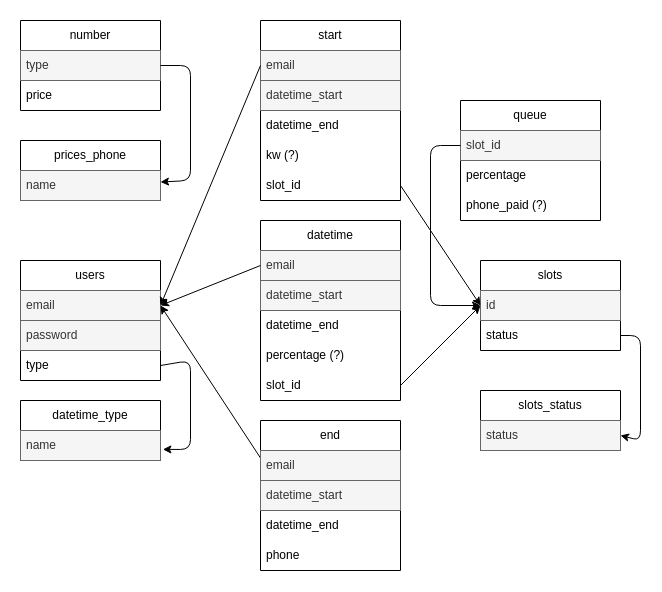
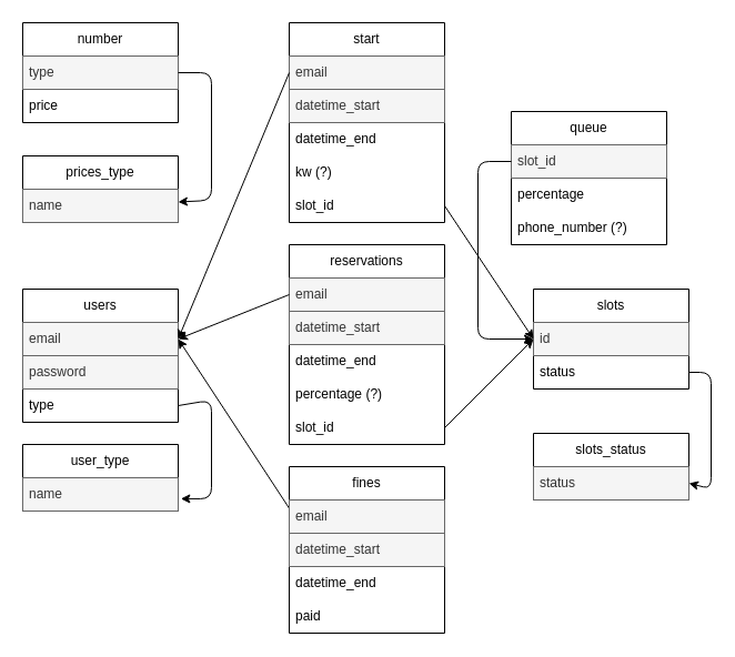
  <mxCell id="0" />
  <mxCell id="1" parent="0" />
  <mxCell id="2" value="users" style="swimlane;fontStyle=0;childLayout=stackLayout;horizontal=1;startSize=30;horizontalStack=0;resizeParent=1;resizeParentMax=0;resizeLast=0;collapsible=1;marginBottom=0;whiteSpace=wrap;html=1;" vertex="1" parent="1"><mxGeometry x="20" y="260" width="140" height="120" as="geometry" /></mxCell>
  <mxCell id="3" value="email" style="text;strokeColor=#666666;fillColor=#f5f5f5;align=left;verticalAlign=middle;spacingLeft=4;spacingRight=4;overflow=hidden;points=[[0,0.5],[1,0.5]];portConstraint=eastwest;rotatable=0;whiteSpace=wrap;html=1;fontColor=#333333;" vertex="1" parent="2"><mxGeometry y="30" width="140" height="30" as="geometry" /></mxCell>
  <mxCell id="4" value="password" style="text;strokeColor=#666666;fillColor=#f5f5f5;align=left;verticalAlign=middle;spacingLeft=4;spacingRight=4;overflow=hidden;points=[[0,0.5],[1,0.5]];portConstraint=eastwest;rotatable=0;whiteSpace=wrap;html=1;fontColor=#333333;" vertex="1" parent="2"><mxGeometry y="60" width="140" height="30" as="geometry" /></mxCell>
  <mxCell id="5" value="type" style="text;strokeColor=none;fillColor=none;align=left;verticalAlign=middle;spacingLeft=4;spacingRight=4;overflow=hidden;points=[[0,0.5],[1,0.5]];portConstraint=eastwest;rotatable=0;whiteSpace=wrap;html=1;" vertex="1" parent="2"><mxGeometry y="90" width="140" height="30" as="geometry" /></mxCell>
- <mxCell id="6" value="datetime_type" style="swimlane;fontStyle=0;childLayout=stackLayout;horizontal=1;startSize=30;horizontalStack=0;resizeParent=1;resizeParentMax=0;resizeLast=0;collapsible=1;marginBottom=0;whiteSpace=wrap;html=1;" vertex="1" parent="1"><mxGeometry x="20" y="400" width="140" height="60" as="geometry" /></mxCell>
+ <mxCell id="6" value="user_type" style="swimlane;fontStyle=0;childLayout=stackLayout;horizontal=1;startSize=30;horizontalStack=0;resizeParent=1;resizeParentMax=0;resizeLast=0;collapsible=1;marginBottom=0;whiteSpace=wrap;html=1;" vertex="1" parent="1"><mxGeometry x="20" y="400" width="140" height="60" as="geometry" /></mxCell>
  <mxCell id="7" value="name" style="text;strokeColor=#666666;fillColor=#f5f5f5;align=left;verticalAlign=middle;spacingLeft=4;spacingRight=4;overflow=hidden;points=[[0,0.5],[1,0.5]];portConstraint=eastwest;rotatable=0;whiteSpace=wrap;html=1;fontColor=#333333;" vertex="1" parent="6"><mxGeometry y="30" width="140" height="30" as="geometry" /></mxCell>
  <mxCell id="8" style="edgeStyle=none;html=1;exitX=1;exitY=0.5;exitDx=0;exitDy=0;entryX=1.017;entryY=0.63;entryDx=0;entryDy=0;entryPerimeter=0;" edge="1" parent="1" source="5" target="7"><mxGeometry relative="1" as="geometry"><Array as="points"><mxPoint x="190" y="360" /><mxPoint x="190" y="449" /></Array></mxGeometry></mxCell>
  <mxCell id="9" value="slots_status" style="swimlane;fontStyle=0;childLayout=stackLayout;horizontal=1;startSize=30;horizontalStack=0;resizeParent=1;resizeParentMax=0;resizeLast=0;collapsible=1;marginBottom=0;whiteSpace=wrap;html=1;" vertex="1" parent="1"><mxGeometry x="480" y="390" width="140" height="60" as="geometry" /></mxCell>
  <mxCell id="10" value="status" style="text;strokeColor=#666666;fillColor=#f5f5f5;align=left;verticalAlign=middle;spacingLeft=4;spacingRight=4;overflow=hidden;points=[[0,0.5],[1,0.5]];portConstraint=eastwest;rotatable=0;whiteSpace=wrap;html=1;fontColor=#333333;" vertex="1" parent="9"><mxGeometry y="30" width="140" height="30" as="geometry" /></mxCell>
  <mxCell id="11" value="slots" style="swimlane;fontStyle=0;childLayout=stackLayout;horizontal=1;startSize=30;horizontalStack=0;resizeParent=1;resizeParentMax=0;resizeLast=0;collapsible=1;marginBottom=0;whiteSpace=wrap;html=1;" vertex="1" parent="1"><mxGeometry x="480" y="260" width="140" height="90" as="geometry" /></mxCell>
  <mxCell id="12" value="id" style="text;strokeColor=#666666;fillColor=#f5f5f5;align=left;verticalAlign=middle;spacingLeft=4;spacingRight=4;overflow=hidden;points=[[0,0.5],[1,0.5]];portConstraint=eastwest;rotatable=0;whiteSpace=wrap;html=1;fontColor=#333333;" vertex="1" parent="11"><mxGeometry y="30" width="140" height="30" as="geometry" /></mxCell>
  <mxCell id="13" value="status" style="text;strokeColor=none;fillColor=none;align=left;verticalAlign=middle;spacingLeft=4;spacingRight=4;overflow=hidden;points=[[0,0.5],[1,0.5]];portConstraint=eastwest;rotatable=0;whiteSpace=wrap;html=1;" vertex="1" parent="11"><mxGeometry y="60" width="140" height="30" as="geometry" /></mxCell>
  <mxCell id="14" style="edgeStyle=none;html=1;exitX=1;exitY=0.5;exitDx=0;exitDy=0;entryX=1;entryY=0.5;entryDx=0;entryDy=0;" edge="1" parent="1" source="13" target="10"><mxGeometry relative="1" as="geometry"><Array as="points"><mxPoint x="640" y="335" /><mxPoint x="640" y="440" /></Array></mxGeometry></mxCell>
  <mxCell id="15" value="start" style="swimlane;fontStyle=0;childLayout=stackLayout;horizontal=1;startSize=30;horizontalStack=0;resizeParent=1;resizeParentMax=0;resizeLast=0;collapsible=1;marginBottom=0;whiteSpace=wrap;html=1;" vertex="1" parent="1"><mxGeometry x="260" y="20" width="140" height="180" as="geometry" /></mxCell>
  <mxCell id="16" value="email" style="text;strokeColor=#666666;fillColor=#f5f5f5;align=left;verticalAlign=middle;spacingLeft=4;spacingRight=4;overflow=hidden;points=[[0,0.5],[1,0.5]];portConstraint=eastwest;rotatable=0;whiteSpace=wrap;html=1;fontColor=#333333;" vertex="1" parent="15"><mxGeometry y="30" width="140" height="30" as="geometry" /></mxCell>
  <mxCell id="17" value="datetime_start" style="text;strokeColor=#666666;fillColor=#f5f5f5;align=left;verticalAlign=middle;spacingLeft=4;spacingRight=4;overflow=hidden;points=[[0,0.5],[1,0.5]];portConstraint=eastwest;rotatable=0;whiteSpace=wrap;html=1;fontColor=#333333;" vertex="1" parent="15"><mxGeometry y="60" width="140" height="30" as="geometry" /></mxCell>
  <mxCell id="18" value="datetime_end" style="text;strokeColor=none;fillColor=none;align=left;verticalAlign=middle;spacingLeft=4;spacingRight=4;overflow=hidden;points=[[0,0.5],[1,0.5]];portConstraint=eastwest;rotatable=0;whiteSpace=wrap;html=1;" vertex="1" parent="15"><mxGeometry y="90" width="140" height="30" as="geometry" /></mxCell>
  <mxCell id="19" value="kw (?)" style="text;strokeColor=none;fillColor=none;align=left;verticalAlign=middle;spacingLeft=4;spacingRight=4;overflow=hidden;points=[[0,0.5],[1,0.5]];portConstraint=eastwest;rotatable=0;whiteSpace=wrap;html=1;" vertex="1" parent="15"><mxGeometry y="120" width="140" height="30" as="geometry" /></mxCell>
  <mxCell id="20" value="slot_id" style="text;strokeColor=none;fillColor=none;align=left;verticalAlign=middle;spacingLeft=4;spacingRight=4;overflow=hidden;points=[[0,0.5],[1,0.5]];portConstraint=eastwest;rotatable=0;whiteSpace=wrap;html=1;" vertex="1" parent="15"><mxGeometry y="150" width="140" height="30" as="geometry" /></mxCell>
- <mxCell id="21" value="datetime" style="swimlane;fontStyle=0;childLayout=stackLayout;horizontal=1;startSize=30;horizontalStack=0;resizeParent=1;resizeParentMax=0;resizeLast=0;collapsible=1;marginBottom=0;whiteSpace=wrap;html=1;" vertex="1" parent="1"><mxGeometry x="260" y="220" width="140" height="180" as="geometry" /></mxCell>
+ <mxCell id="21" value="reservations" style="swimlane;fontStyle=0;childLayout=stackLayout;horizontal=1;startSize=30;horizontalStack=0;resizeParent=1;resizeParentMax=0;resizeLast=0;collapsible=1;marginBottom=0;whiteSpace=wrap;html=1;" vertex="1" parent="1"><mxGeometry x="260" y="220" width="140" height="180" as="geometry" /></mxCell>
  <mxCell id="22" value="email" style="text;strokeColor=#666666;fillColor=#f5f5f5;align=left;verticalAlign=middle;spacingLeft=4;spacingRight=4;overflow=hidden;points=[[0,0.5],[1,0.5]];portConstraint=eastwest;rotatable=0;whiteSpace=wrap;html=1;fontColor=#333333;" vertex="1" parent="21"><mxGeometry y="30" width="140" height="30" as="geometry" /></mxCell>
  <mxCell id="23" value="datetime_start" style="text;strokeColor=#666666;fillColor=#f5f5f5;align=left;verticalAlign=middle;spacingLeft=4;spacingRight=4;overflow=hidden;points=[[0,0.5],[1,0.5]];portConstraint=eastwest;rotatable=0;whiteSpace=wrap;html=1;fontColor=#333333;" vertex="1" parent="21"><mxGeometry y="60" width="140" height="30" as="geometry" /></mxCell>
  <mxCell id="24" value="datetime_end" style="text;strokeColor=none;fillColor=none;align=left;verticalAlign=middle;spacingLeft=4;spacingRight=4;overflow=hidden;points=[[0,0.5],[1,0.5]];portConstraint=eastwest;rotatable=0;whiteSpace=wrap;html=1;" vertex="1" parent="21"><mxGeometry y="90" width="140" height="30" as="geometry" /></mxCell>
  <mxCell id="25" value="percentage (?)" style="text;strokeColor=none;fillColor=none;align=left;verticalAlign=middle;spacingLeft=4;spacingRight=4;overflow=hidden;points=[[0,0.5],[1,0.5]];portConstraint=eastwest;rotatable=0;whiteSpace=wrap;html=1;" vertex="1" parent="21"><mxGeometry y="120" width="140" height="30" as="geometry" /></mxCell>
  <mxCell id="26" value="slot_id" style="text;strokeColor=none;fillColor=none;align=left;verticalAlign=middle;spacingLeft=4;spacingRight=4;overflow=hidden;points=[[0,0.5],[1,0.5]];portConstraint=eastwest;rotatable=0;whiteSpace=wrap;html=1;" vertex="1" parent="21"><mxGeometry y="150" width="140" height="30" as="geometry" /></mxCell>
- <mxCell id="27" value="prices_phone" style="swimlane;fontStyle=0;childLayout=stackLayout;horizontal=1;startSize=30;horizontalStack=0;resizeParent=1;resizeParentMax=0;resizeLast=0;collapsible=1;marginBottom=0;whiteSpace=wrap;html=1;" vertex="1" parent="1"><mxGeometry x="20" y="140" width="140" height="60" as="geometry" /></mxCell>
+ <mxCell id="27" value="prices_type" style="swimlane;fontStyle=0;childLayout=stackLayout;horizontal=1;startSize=30;horizontalStack=0;resizeParent=1;resizeParentMax=0;resizeLast=0;collapsible=1;marginBottom=0;whiteSpace=wrap;html=1;" vertex="1" parent="1"><mxGeometry x="20" y="140" width="140" height="60" as="geometry" /></mxCell>
  <mxCell id="28" value="name" style="text;strokeColor=#666666;fillColor=#f5f5f5;align=left;verticalAlign=middle;spacingLeft=4;spacingRight=4;overflow=hidden;points=[[0,0.5],[1,0.5]];portConstraint=eastwest;rotatable=0;whiteSpace=wrap;html=1;fontColor=#333333;" vertex="1" parent="27"><mxGeometry y="30" width="140" height="30" as="geometry" /></mxCell>
  <mxCell id="29" value="number" style="swimlane;fontStyle=0;childLayout=stackLayout;horizontal=1;startSize=30;horizontalStack=0;resizeParent=1;resizeParentMax=0;resizeLast=0;collapsible=1;marginBottom=0;whiteSpace=wrap;html=1;" vertex="1" parent="1"><mxGeometry x="20" y="20" width="140" height="90" as="geometry" /></mxCell>
  <mxCell id="30" value="type" style="text;strokeColor=#666666;fillColor=#f5f5f5;align=left;verticalAlign=middle;spacingLeft=4;spacingRight=4;overflow=hidden;points=[[0,0.5],[1,0.5]];portConstraint=eastwest;rotatable=0;whiteSpace=wrap;html=1;fontColor=#333333;" vertex="1" parent="29"><mxGeometry y="30" width="140" height="30" as="geometry" /></mxCell>
  <mxCell id="31" value="price" style="text;strokeColor=none;fillColor=none;align=left;verticalAlign=middle;spacingLeft=4;spacingRight=4;overflow=hidden;points=[[0,0.5],[1,0.5]];portConstraint=eastwest;rotatable=0;whiteSpace=wrap;html=1;" vertex="1" parent="29"><mxGeometry y="60" width="140" height="30" as="geometry" /></mxCell>
  <mxCell id="32" value="" style="edgeStyle=none;html=1;exitX=1;exitY=0.5;exitDx=0;exitDy=0;" edge="1" parent="1" source="30" target="28"><mxGeometry relative="1" as="geometry"><Array as="points"><mxPoint x="190" y="65" /><mxPoint x="190" y="180" /></Array></mxGeometry></mxCell>
  <mxCell id="33" style="edgeStyle=none;html=1;exitX=0;exitY=0.25;exitDx=0;exitDy=0;entryX=1;entryY=0.5;entryDx=0;entryDy=0;" edge="1" parent="1" source="34" target="3"><mxGeometry relative="1" as="geometry" /></mxCell>
- <mxCell id="34" value="end" style="swimlane;fontStyle=0;childLayout=stackLayout;horizontal=1;startSize=30;horizontalStack=0;resizeParent=1;resizeParentMax=0;resizeLast=0;collapsible=1;marginBottom=0;whiteSpace=wrap;html=1;" vertex="1" parent="1"><mxGeometry x="260" y="420" width="140" height="150" as="geometry" /></mxCell>
+ <mxCell id="34" value="fines" style="swimlane;fontStyle=0;childLayout=stackLayout;horizontal=1;startSize=30;horizontalStack=0;resizeParent=1;resizeParentMax=0;resizeLast=0;collapsible=1;marginBottom=0;whiteSpace=wrap;html=1;" vertex="1" parent="1"><mxGeometry x="260" y="420" width="140" height="150" as="geometry" /></mxCell>
  <mxCell id="35" value="email" style="text;strokeColor=#666666;fillColor=#f5f5f5;align=left;verticalAlign=middle;spacingLeft=4;spacingRight=4;overflow=hidden;points=[[0,0.5],[1,0.5]];portConstraint=eastwest;rotatable=0;whiteSpace=wrap;html=1;fontColor=#333333;" vertex="1" parent="34"><mxGeometry y="30" width="140" height="30" as="geometry" /></mxCell>
  <mxCell id="36" value="datetime_start" style="text;strokeColor=#666666;fillColor=#f5f5f5;align=left;verticalAlign=middle;spacingLeft=4;spacingRight=4;overflow=hidden;points=[[0,0.5],[1,0.5]];portConstraint=eastwest;rotatable=0;whiteSpace=wrap;html=1;fontColor=#333333;" vertex="1" parent="34"><mxGeometry y="60" width="140" height="30" as="geometry" /></mxCell>
  <mxCell id="37" value="datetime_end" style="text;strokeColor=none;fillColor=none;align=left;verticalAlign=middle;spacingLeft=4;spacingRight=4;overflow=hidden;points=[[0,0.5],[1,0.5]];portConstraint=eastwest;rotatable=0;whiteSpace=wrap;html=1;" vertex="1" parent="34"><mxGeometry y="90" width="140" height="30" as="geometry" /></mxCell>
- <mxCell id="38" value="phone" style="text;strokeColor=none;fillColor=none;align=left;verticalAlign=middle;spacingLeft=4;spacingRight=4;overflow=hidden;points=[[0,0.5],[1,0.5]];portConstraint=eastwest;rotatable=0;whiteSpace=wrap;html=1;" vertex="1" parent="34"><mxGeometry y="120" width="140" height="30" as="geometry" /></mxCell>
+ <mxCell id="38" value="paid" style="text;strokeColor=none;fillColor=none;align=left;verticalAlign=middle;spacingLeft=4;spacingRight=4;overflow=hidden;points=[[0,0.5],[1,0.5]];portConstraint=eastwest;rotatable=0;whiteSpace=wrap;html=1;" vertex="1" parent="34"><mxGeometry y="120" width="140" height="30" as="geometry" /></mxCell>
  <mxCell id="39" value="queue" style="swimlane;fontStyle=0;childLayout=stackLayout;horizontal=1;startSize=30;horizontalStack=0;resizeParent=1;resizeParentMax=0;resizeLast=0;collapsible=1;marginBottom=0;whiteSpace=wrap;html=1;" vertex="1" parent="1"><mxGeometry x="460" y="100" width="140" height="120" as="geometry" /></mxCell>
  <mxCell id="40" value="slot_id" style="text;strokeColor=#666666;fillColor=#f5f5f5;align=left;verticalAlign=middle;spacingLeft=4;spacingRight=4;overflow=hidden;points=[[0,0.5],[1,0.5]];portConstraint=eastwest;rotatable=0;whiteSpace=wrap;html=1;fontColor=#333333;" vertex="1" parent="39"><mxGeometry y="30" width="140" height="30" as="geometry" /></mxCell>
  <mxCell id="41" value="percentage" style="text;strokeColor=none;fillColor=none;align=left;verticalAlign=middle;spacingLeft=4;spacingRight=4;overflow=hidden;points=[[0,0.5],[1,0.5]];portConstraint=eastwest;rotatable=0;whiteSpace=wrap;html=1;" vertex="1" parent="39"><mxGeometry y="60" width="140" height="30" as="geometry" /></mxCell>
- <mxCell id="42" value="phone_paid (?)" style="text;strokeColor=none;fillColor=none;align=left;verticalAlign=middle;spacingLeft=4;spacingRight=4;overflow=hidden;points=[[0,0.5],[1,0.5]];portConstraint=eastwest;rotatable=0;whiteSpace=wrap;html=1;" vertex="1" parent="39"><mxGeometry y="90" width="140" height="30" as="geometry" /></mxCell>
+ <mxCell id="42" value="phone_number (?)" style="text;strokeColor=none;fillColor=none;align=left;verticalAlign=middle;spacingLeft=4;spacingRight=4;overflow=hidden;points=[[0,0.5],[1,0.5]];portConstraint=eastwest;rotatable=0;whiteSpace=wrap;html=1;" vertex="1" parent="39"><mxGeometry y="90" width="140" height="30" as="geometry" /></mxCell>
  <mxCell id="43" style="edgeStyle=none;html=1;exitX=0;exitY=0.5;exitDx=0;exitDy=0;entryX=1;entryY=0.5;entryDx=0;entryDy=0;" edge="1" parent="1" source="16" target="3"><mxGeometry relative="1" as="geometry" /></mxCell>
  <mxCell id="44" style="edgeStyle=none;html=1;exitX=0;exitY=0.5;exitDx=0;exitDy=0;entryX=1;entryY=0.5;entryDx=0;entryDy=0;" edge="1" parent="1" source="22" target="3"><mxGeometry relative="1" as="geometry" /></mxCell>
  <mxCell id="45" style="edgeStyle=none;html=1;exitX=1;exitY=0.5;exitDx=0;exitDy=0;entryX=0;entryY=0.5;entryDx=0;entryDy=0;" edge="1" parent="1" source="26" target="12"><mxGeometry relative="1" as="geometry" /></mxCell>
  <mxCell id="46" style="edgeStyle=none;html=1;exitX=1;exitY=0.5;exitDx=0;exitDy=0;entryX=0;entryY=0.5;entryDx=0;entryDy=0;" edge="1" parent="1" source="20" target="11"><mxGeometry relative="1" as="geometry" /></mxCell>
  <mxCell id="47" style="edgeStyle=none;html=1;exitX=0;exitY=0.5;exitDx=0;exitDy=0;entryX=0;entryY=0.5;entryDx=0;entryDy=0;" edge="1" parent="1" source="40" target="12"><mxGeometry relative="1" as="geometry"><Array as="points"><mxPoint x="430" y="145" /><mxPoint x="430" y="305" /></Array></mxGeometry></mxCell>
